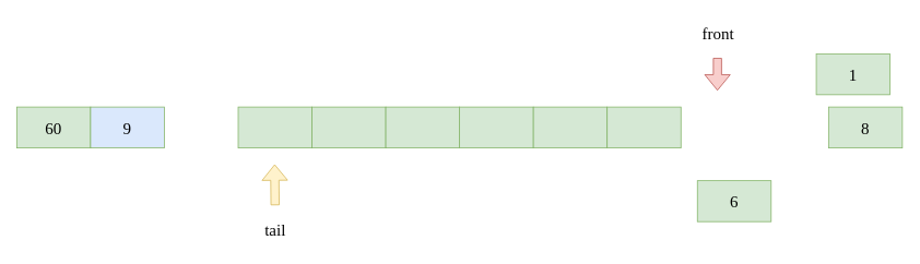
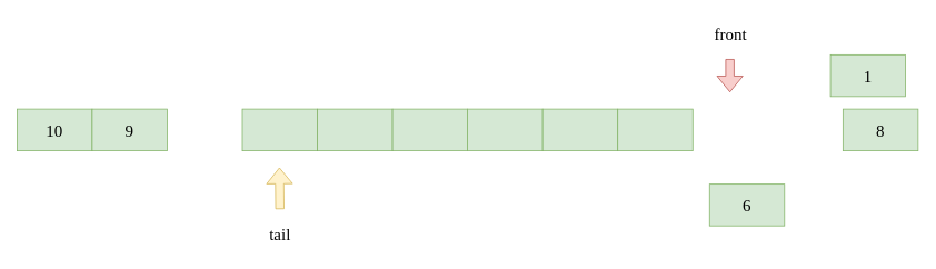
  <mxCell id="0" />
  <mxCell id="1" parent="0" />
- <mxCell id="2" value="60" style="rounded=0;whiteSpace=wrap;html=1;fontSize=20;fontFamily=Comic Sans MS;fillColor=#d5e8d4;strokeColor=#82b366;" vertex="1" parent="1"><mxGeometry x="20" y="130" width="90" height="50" as="geometry" /></mxCell>
- <mxCell id="3" value="9" style="rounded=0;whiteSpace=wrap;html=1;fontSize=20;fontFamily=Comic Sans MS;fillColor=#dae8fc;strokeColor=#82b366;" vertex="1" parent="1"><mxGeometry x="110" y="130" width="90" height="50" as="geometry" /></mxCell>
+ <mxCell id="2" value="10" style="rounded=0;whiteSpace=wrap;html=1;fontSize=20;fontFamily=Comic Sans MS;fillColor=#d5e8d4;strokeColor=#82b366;" vertex="1" parent="1"><mxGeometry x="20" y="130" width="90" height="50" as="geometry" /></mxCell>
+ <mxCell id="3" value="9" style="rounded=0;whiteSpace=wrap;html=1;fontSize=20;fontFamily=Comic Sans MS;fillColor=#d5e8d4;strokeColor=#82b366;" vertex="1" parent="1"><mxGeometry x="110" y="130" width="90" height="50" as="geometry" /></mxCell>
  <mxCell id="4" value="" style="rounded=0;whiteSpace=wrap;fontSize=20;fontFamily=Comic Sans MS;fillColor=#d5e8d4;strokeColor=#82b366;html=1;" vertex="1" parent="1"><mxGeometry x="560" y="130" width="90" height="50" as="geometry" /></mxCell>
  <mxCell id="5" value="" style="rounded=0;whiteSpace=wrap;fontSize=20;fontFamily=Comic Sans MS;fillColor=#d5e8d4;strokeColor=#82b366;html=1;" vertex="1" parent="1"><mxGeometry x="650" y="130" width="90" height="50" as="geometry" /></mxCell>
  <mxCell id="6" value="" style="rounded=0;whiteSpace=wrap;html=1;fontSize=20;fontFamily=Comic Sans MS;fillColor=#d5e8d4;strokeColor=#82b366;" vertex="1" parent="1"><mxGeometry x="740" y="130" width="90" height="50" as="geometry" /></mxCell>
  <mxCell id="7" value="" style="shape=flexArrow;endArrow=classic;html=1;rounded=0;fontFamily=Comic Sans MS;fontSize=20;fillColor=#f8cecc;strokeColor=#b85450;" edge="1" parent="1"><mxGeometry width="50" height="50" relative="1" as="geometry"><mxPoint x="874.5" y="70" as="sourcePoint" /><mxPoint x="874.5" y="110" as="targetPoint" /></mxGeometry></mxCell>
  <mxCell id="8" value="front" style="text;html=1;align=center;verticalAlign=middle;resizable=0;points=[];autosize=1;strokeColor=none;fillColor=none;fontSize=20;fontFamily=Comic Sans MS;" vertex="1" parent="1"><mxGeometry x="840" y="20" width="70" height="40" as="geometry" /></mxCell>
  <mxCell id="9" value="" style="shape=flexArrow;endArrow=classic;rounded=0;fontFamily=Comic Sans MS;fontSize=20;fillColor=#fff2cc;strokeColor=#d6b656;html=1;" edge="1" parent="1"><mxGeometry width="50" height="50" relative="1" as="geometry"><mxPoint x="335" y="250" as="sourcePoint" /><mxPoint x="334.5" y="200" as="targetPoint" /></mxGeometry></mxCell>
  <mxCell id="10" value="tail" style="text;html=1;align=center;verticalAlign=middle;resizable=0;points=[];autosize=1;strokeColor=none;fillColor=none;fontSize=20;fontFamily=Comic Sans MS;" vertex="1" parent="1"><mxGeometry x="310" y="260" width="50" height="40" as="geometry" /></mxCell>
  <mxCell id="11" value="" style="rounded=0;whiteSpace=wrap;html=1;fontSize=20;fontFamily=Comic Sans MS;fillColor=#d5e8d4;strokeColor=#82b366;" vertex="1" parent="1"><mxGeometry x="290" y="130" width="90" height="50" as="geometry" /></mxCell>
  <mxCell id="12" value="" style="rounded=0;whiteSpace=wrap;fontSize=20;fontFamily=Comic Sans MS;fillColor=#d5e8d4;strokeColor=#82b366;html=1;" vertex="1" parent="1"><mxGeometry x="380" y="130" width="90" height="50" as="geometry" /></mxCell>
  <mxCell id="13" value="" style="rounded=0;whiteSpace=wrap;fontSize=20;fontFamily=Comic Sans MS;fillColor=#d5e8d4;strokeColor=#82b366;html=1;" vertex="1" parent="1"><mxGeometry x="470" y="130" width="90" height="50" as="geometry" /></mxCell>
  <mxCell id="14" value="6" style="rounded=0;whiteSpace=wrap;html=1;fontSize=20;fontFamily=Comic Sans MS;fillColor=#d5e8d4;strokeColor=#82b366;" vertex="1" parent="1"><mxGeometry x="850" y="220" width="90" height="50" as="geometry" /></mxCell>
  <mxCell id="15" value="1" style="rounded=0;whiteSpace=wrap;html=1;fontSize=20;fontFamily=Comic Sans MS;fillColor=#d5e8d4;strokeColor=#82b366;" vertex="1" parent="1"><mxGeometry x="995" y="65" width="90" height="50" as="geometry" /></mxCell>
  <mxCell id="16" value="8" style="rounded=0;whiteSpace=wrap;html=1;fontSize=20;fontFamily=Comic Sans MS;fillColor=#d5e8d4;strokeColor=#82b366;" vertex="1" parent="1"><mxGeometry x="1010" y="130" width="90" height="50" as="geometry" /></mxCell>
